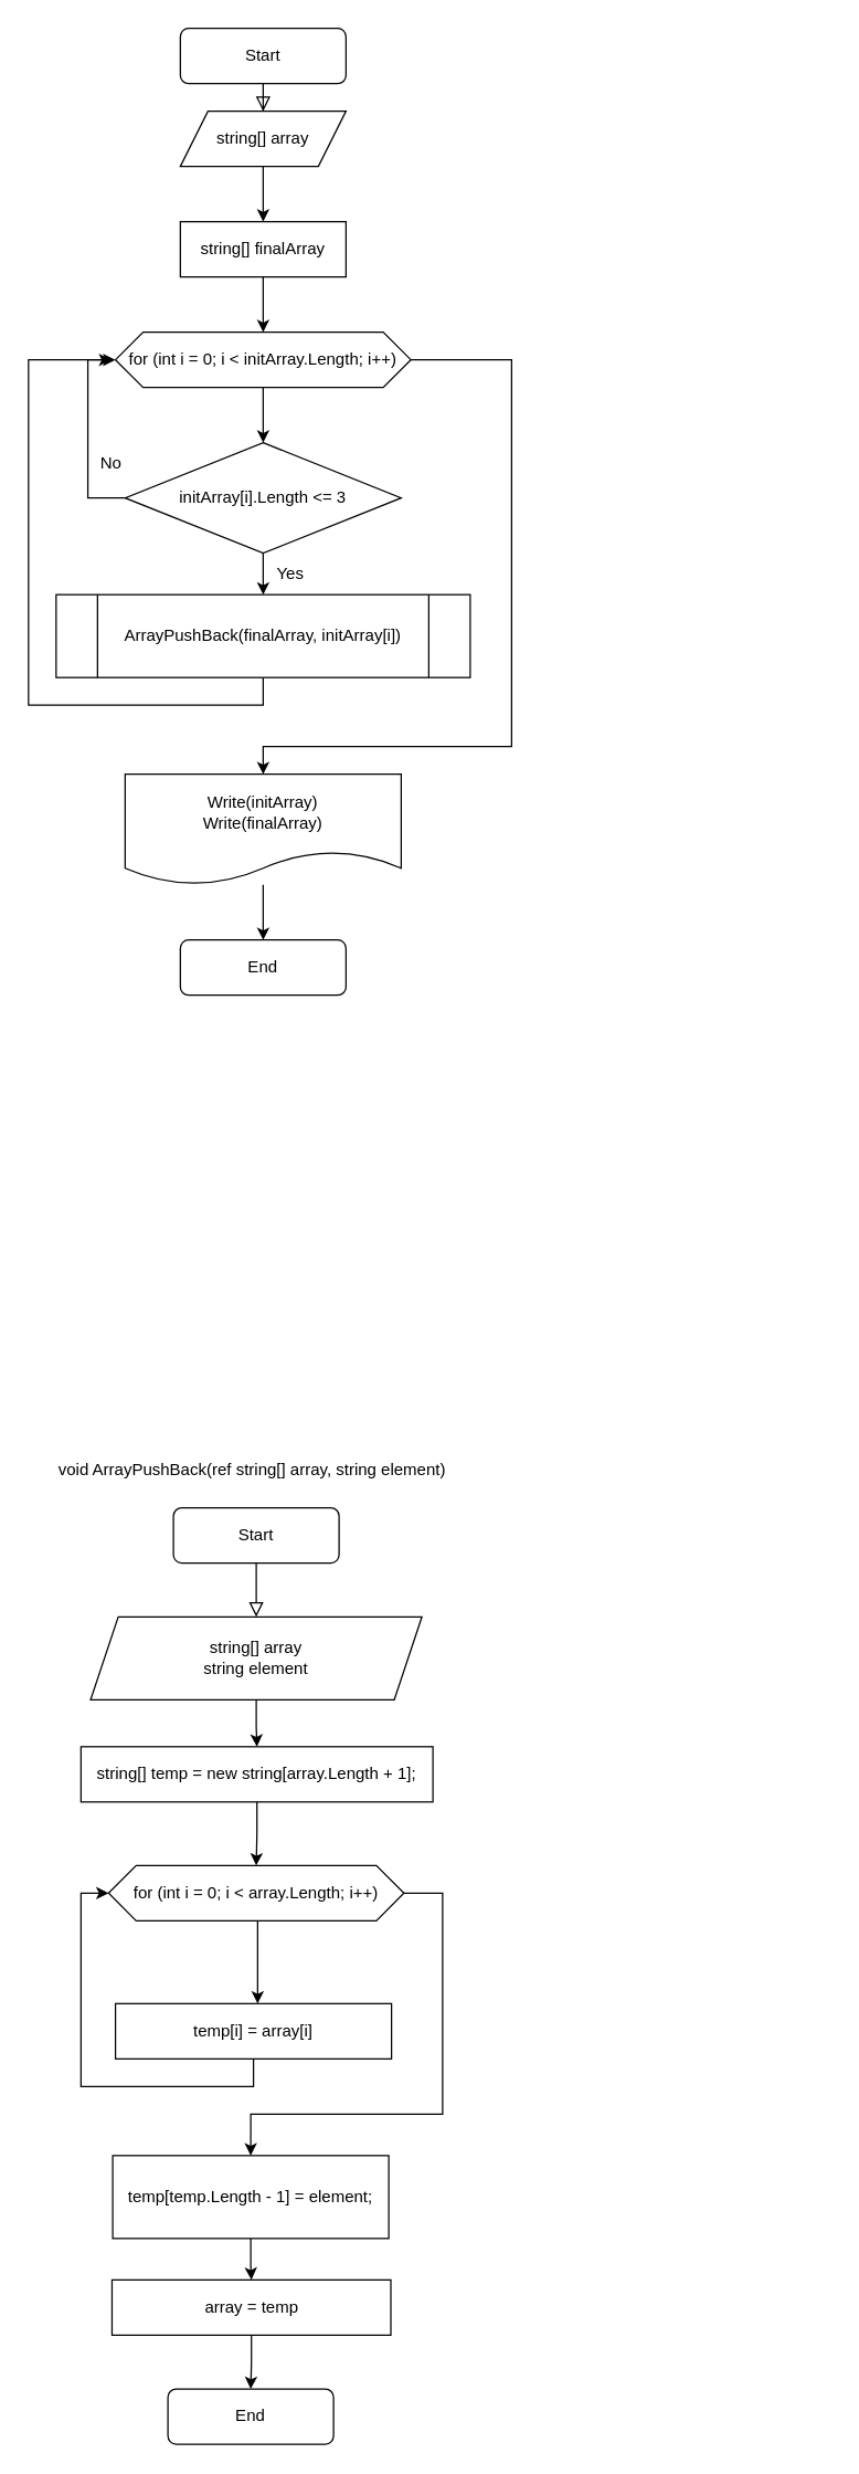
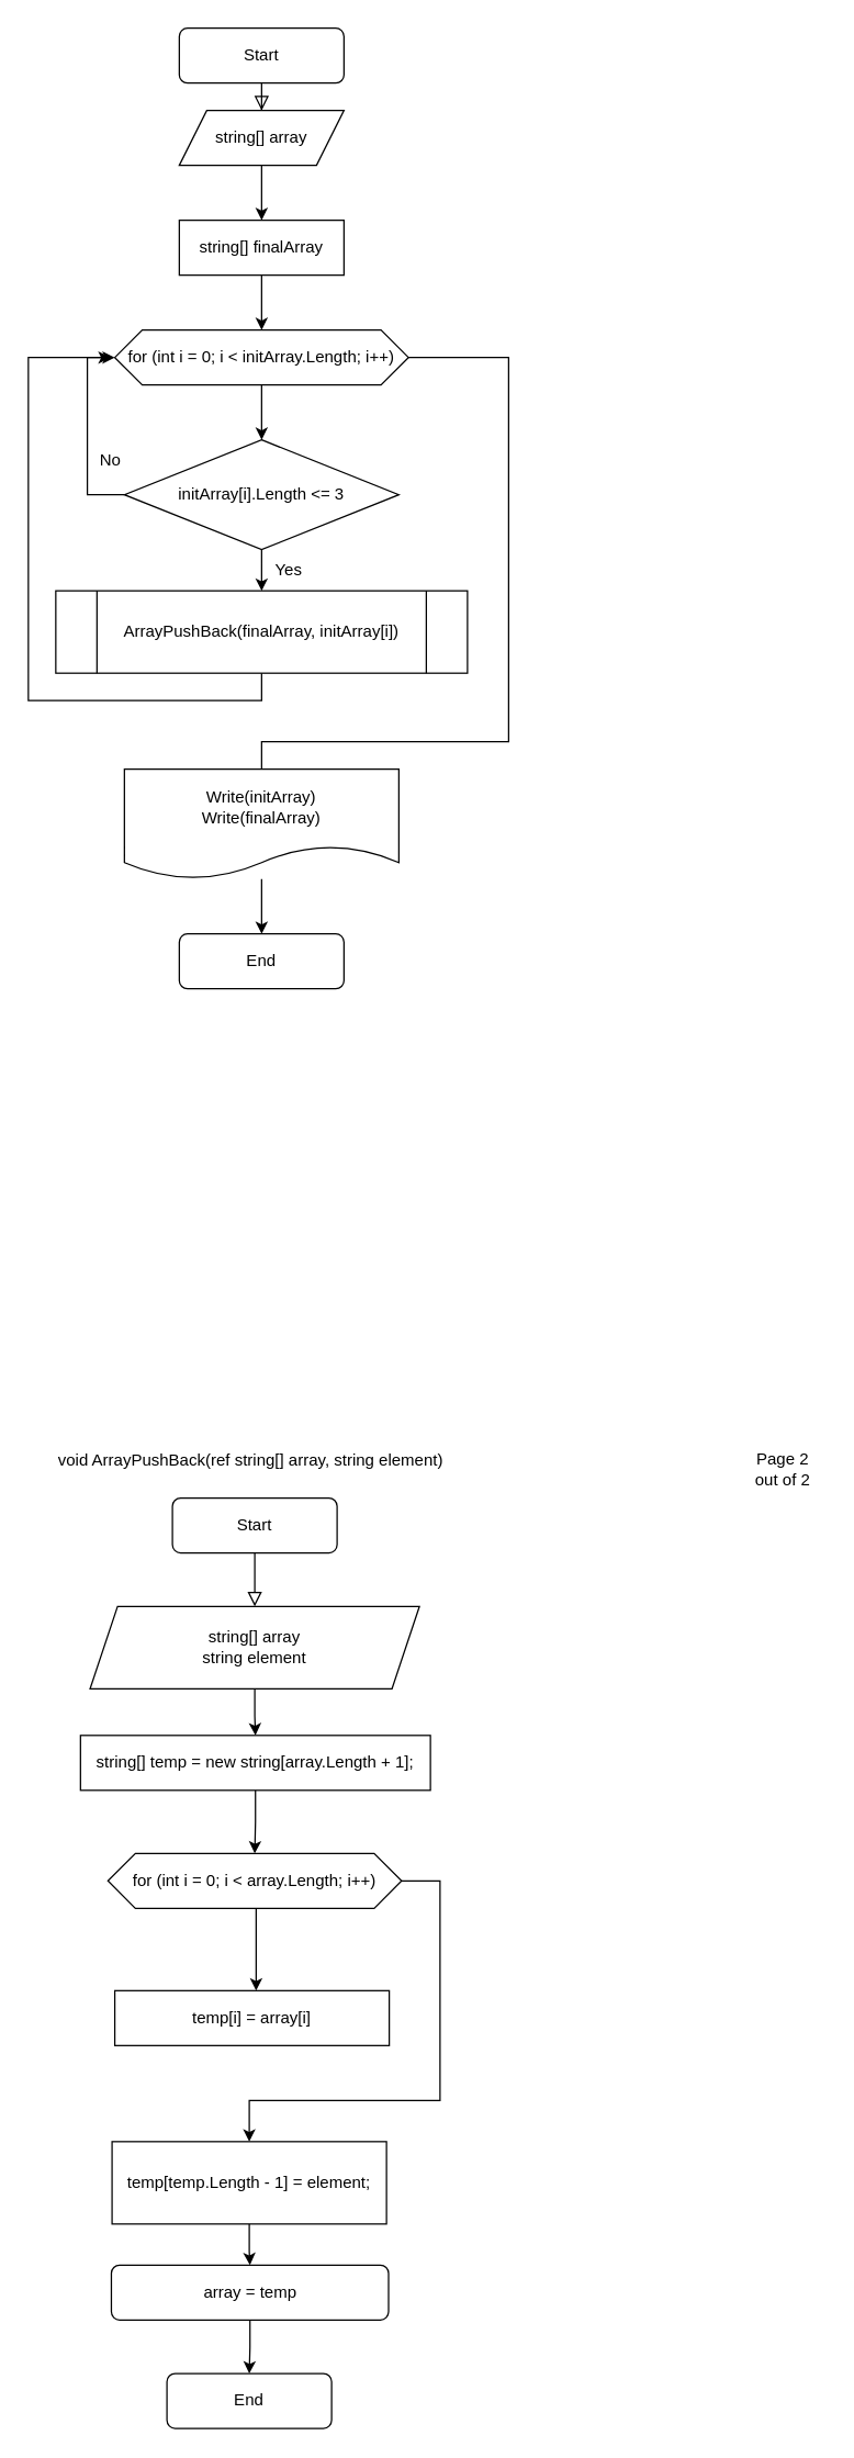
  <mxCell id="0" />
  <mxCell id="1" parent="0" />
  <mxCell id="2" value="" style="rounded=0;html=1;jettySize=auto;orthogonalLoop=1;fontSize=11;endArrow=block;endFill=0;endSize=8;strokeWidth=1;shadow=0;labelBackgroundColor=none;edgeStyle=orthogonalEdgeStyle;entryX=0.5;entryY=0;entryDx=0;entryDy=0;" parent="1" source="3" target="7" edge="1"><mxGeometry relative="1" as="geometry" /></mxCell>
  <mxCell id="3" value="Start" style="rounded=1;whiteSpace=wrap;html=1;fontSize=12;glass=0;strokeWidth=1;shadow=0;" parent="1" vertex="1"><mxGeometry x="130" y="20" width="120" height="40" as="geometry" /></mxCell>
  <mxCell id="4" value="" style="edgeStyle=orthogonalEdgeStyle;rounded=0;orthogonalLoop=1;jettySize=auto;html=1;" edge="1" parent="1" source="5" target="10"><mxGeometry relative="1" as="geometry" /></mxCell>
  <mxCell id="5" value="string[] finalArray" style="rounded=0;whiteSpace=wrap;html=1;" vertex="1" parent="1"><mxGeometry x="130" y="160" width="120" height="40" as="geometry" /></mxCell>
  <mxCell id="6" value="" style="edgeStyle=orthogonalEdgeStyle;rounded=0;orthogonalLoop=1;jettySize=auto;html=1;" edge="1" parent="1" source="7" target="5"><mxGeometry relative="1" as="geometry" /></mxCell>
  <mxCell id="7" value="string[] array" style="shape=parallelogram;perimeter=parallelogramPerimeter;whiteSpace=wrap;html=1;fixedSize=1;" vertex="1" parent="1"><mxGeometry x="130" y="80" width="120" height="40" as="geometry" /></mxCell>
  <mxCell id="8" value="" style="edgeStyle=orthogonalEdgeStyle;rounded=0;orthogonalLoop=1;jettySize=auto;html=1;" edge="1" parent="1" source="10" target="13"><mxGeometry relative="1" as="geometry" /></mxCell>
- <mxCell id="9" value="" style="edgeStyle=orthogonalEdgeStyle;rounded=0;orthogonalLoop=1;jettySize=auto;html=1;" edge="1" parent="1" source="10" target="19"><mxGeometry relative="1" as="geometry"><Array as="points"><mxPoint x="370" y="260" /><mxPoint x="370" y="540" /><mxPoint x="190" y="540" /></Array></mxGeometry></mxCell>
+ <mxCell id="9" value="" style="edgeStyle=orthogonalEdgeStyle;rounded=0;orthogonalLoop=1;jettySize=auto;html=1;endArrow=none;" edge="1" parent="1" source="10" target="19"><mxGeometry relative="1" as="geometry"><Array as="points"><mxPoint x="370" y="260" /><mxPoint x="370" y="540" /><mxPoint x="190" y="540" /></Array></mxGeometry></mxCell>
  <mxCell id="10" value="for (int i = 0; i &amp;lt; initArray.Length; i++)" style="shape=hexagon;perimeter=hexagonPerimeter2;whiteSpace=wrap;html=1;fixedSize=1;" vertex="1" parent="1"><mxGeometry x="83" y="240" width="214" height="40" as="geometry" /></mxCell>
  <mxCell id="11" value="" style="edgeStyle=orthogonalEdgeStyle;rounded=0;orthogonalLoop=1;jettySize=auto;html=1;" edge="1" parent="1" source="13" target="15"><mxGeometry relative="1" as="geometry" /></mxCell>
  <mxCell id="12" value="" style="edgeStyle=orthogonalEdgeStyle;rounded=0;orthogonalLoop=1;jettySize=auto;html=1;entryX=0;entryY=0.5;entryDx=0;entryDy=0;exitX=0;exitY=0.5;exitDx=0;exitDy=0;" edge="1" parent="1" source="13" target="10"><mxGeometry relative="1" as="geometry" /></mxCell>
  <mxCell id="13" value="initArray[i].Length &amp;lt;= 3" style="rhombus;whiteSpace=wrap;html=1;" vertex="1" parent="1"><mxGeometry x="90" y="320" width="200" height="80" as="geometry" /></mxCell>
  <mxCell id="14" value="" style="edgeStyle=orthogonalEdgeStyle;rounded=0;orthogonalLoop=1;jettySize=auto;html=1;exitX=0.5;exitY=1;exitDx=0;exitDy=0;" edge="1" parent="1" source="15"><mxGeometry relative="1" as="geometry"><mxPoint x="80" y="260" as="targetPoint" /><Array as="points"><mxPoint x="190" y="510" /><mxPoint x="20" y="510" /><mxPoint x="20" y="260" /></Array></mxGeometry></mxCell>
  <mxCell id="15" value="ArrayPushBack(finalArray, initArray[i])" style="shape=process;whiteSpace=wrap;html=1;backgroundOutline=1;" vertex="1" parent="1"><mxGeometry x="40" y="430" width="300" height="60" as="geometry" /></mxCell>
  <mxCell id="16" value="Yes" style="text;html=1;strokeColor=none;fillColor=none;align=center;verticalAlign=middle;whiteSpace=wrap;rounded=0;" vertex="1" parent="1"><mxGeometry x="180" y="400" width="60" height="30" as="geometry" /></mxCell>
  <mxCell id="17" value="No" style="text;html=1;strokeColor=none;fillColor=none;align=center;verticalAlign=middle;whiteSpace=wrap;rounded=0;" vertex="1" parent="1"><mxGeometry x="50" y="320" width="60" height="30" as="geometry" /></mxCell>
  <mxCell id="18" value="" style="edgeStyle=orthogonalEdgeStyle;rounded=0;orthogonalLoop=1;jettySize=auto;html=1;" edge="1" parent="1" source="19" target="20"><mxGeometry relative="1" as="geometry" /></mxCell>
  <mxCell id="19" value="Write(initArray)&lt;br&gt;Write(finalArray)" style="shape=document;whiteSpace=wrap;html=1;boundedLbl=1;" vertex="1" parent="1"><mxGeometry x="90" y="560" width="200" height="80" as="geometry" /></mxCell>
  <mxCell id="20" value="End" style="rounded=1;whiteSpace=wrap;html=1;" vertex="1" parent="1"><mxGeometry x="130" y="680" width="120" height="40" as="geometry" /></mxCell>
  <mxCell id="21" value="" style="rounded=0;html=1;jettySize=auto;orthogonalLoop=1;fontSize=11;endArrow=block;endFill=0;endSize=8;strokeWidth=1;shadow=0;labelBackgroundColor=none;edgeStyle=orthogonalEdgeStyle;entryX=0.5;entryY=0;entryDx=0;entryDy=0;" edge="1" parent="1" source="22" target="26"><mxGeometry relative="1" as="geometry" /></mxCell>
  <mxCell id="22" value="Start" style="rounded=1;whiteSpace=wrap;html=1;fontSize=12;glass=0;strokeWidth=1;shadow=0;" vertex="1" parent="1"><mxGeometry x="125" y="1091" width="120" height="40" as="geometry" /></mxCell>
  <mxCell id="23" value="" style="edgeStyle=orthogonalEdgeStyle;rounded=0;orthogonalLoop=1;jettySize=auto;html=1;" edge="1" parent="1" source="24" target="29"><mxGeometry relative="1" as="geometry" /></mxCell>
  <mxCell id="24" value="string[] temp = new string[array.Length + 1];" style="rounded=0;whiteSpace=wrap;html=1;" vertex="1" parent="1"><mxGeometry x="58" y="1264" width="255" height="40" as="geometry" /></mxCell>
  <mxCell id="25" value="" style="edgeStyle=orthogonalEdgeStyle;rounded=0;orthogonalLoop=1;jettySize=auto;html=1;" edge="1" parent="1" source="26" target="24"><mxGeometry relative="1" as="geometry" /></mxCell>
  <mxCell id="26" value="string[] array&lt;br&gt;string element" style="shape=parallelogram;perimeter=parallelogramPerimeter;whiteSpace=wrap;html=1;fixedSize=1;" vertex="1" parent="1"><mxGeometry x="65" y="1170" width="240" height="60" as="geometry" /></mxCell>
  <mxCell id="27" value="" style="edgeStyle=orthogonalEdgeStyle;rounded=0;orthogonalLoop=1;jettySize=auto;html=1;entryX=0.5;entryY=0;entryDx=0;entryDy=0;" edge="1" parent="1"><mxGeometry relative="1" as="geometry"><mxPoint x="191" y="1390" as="sourcePoint" /><mxPoint x="186" y="1450" as="targetPoint" /><Array as="points"><mxPoint x="186" y="1390" /></Array></mxGeometry></mxCell>
  <mxCell id="28" value="" style="edgeStyle=orthogonalEdgeStyle;rounded=0;orthogonalLoop=1;jettySize=auto;html=1;entryX=0.5;entryY=0;entryDx=0;entryDy=0;" edge="1" parent="1" source="29" target="36"><mxGeometry relative="1" as="geometry"><Array as="points"><mxPoint x="320" y="1370" /><mxPoint x="320" y="1530" /><mxPoint x="181" y="1530" /></Array></mxGeometry></mxCell>
  <mxCell id="29" value="for (int i = 0; i &amp;lt; array.Length; i++)" style="shape=hexagon;perimeter=hexagonPerimeter2;whiteSpace=wrap;html=1;fixedSize=1;" vertex="1" parent="1"><mxGeometry x="78" y="1350" width="214" height="40" as="geometry" /></mxCell>
  <mxCell id="30" value="End" style="rounded=1;whiteSpace=wrap;html=1;" vertex="1" parent="1"><mxGeometry x="121" y="1729" width="120" height="40" as="geometry" /></mxCell>
  <mxCell id="31" value="void ArrayPushBack(ref string[] array, string element)" style="text;whiteSpace=wrap;html=1;" vertex="1" parent="1"><mxGeometry x="40" y="1050" width="310" height="40" as="geometry" /></mxCell>
- <mxCell id="33" value="" style="edgeStyle=orthogonalEdgeStyle;rounded=0;orthogonalLoop=1;jettySize=auto;html=1;entryX=0;entryY=0.5;entryDx=0;entryDy=0;" edge="1" parent="1" source="34" target="29"><mxGeometry relative="1" as="geometry"><Array as="points"><mxPoint x="183" y="1510" /><mxPoint x="58" y="1510" /><mxPoint x="58" y="1370" /></Array></mxGeometry></mxCell>
+ <mxCell id="32" value="Page 2 out of 2" style="text;html=1;strokeColor=none;fillColor=none;align=center;verticalAlign=middle;whiteSpace=wrap;rounded=0;" vertex="1" parent="1"><mxGeometry x="540" y="1055" width="60" height="30" as="geometry" /></mxCell>
  <mxCell id="34" value="temp[i] = array[i]" style="rounded=0;whiteSpace=wrap;html=1;" vertex="1" parent="1"><mxGeometry x="83" y="1450" width="200" height="40" as="geometry" /></mxCell>
  <mxCell id="35" value="" style="edgeStyle=orthogonalEdgeStyle;rounded=0;orthogonalLoop=1;jettySize=auto;html=1;" edge="1" parent="1" source="36" target="38"><mxGeometry relative="1" as="geometry" /></mxCell>
  <mxCell id="36" value="temp[temp.Length - 1] = element;" style="rounded=0;whiteSpace=wrap;html=1;" vertex="1" parent="1"><mxGeometry x="81" y="1560" width="200" height="60" as="geometry" /></mxCell>
  <mxCell id="37" value="" style="edgeStyle=orthogonalEdgeStyle;rounded=0;orthogonalLoop=1;jettySize=auto;html=1;" edge="1" parent="1" source="38" target="30"><mxGeometry relative="1" as="geometry" /></mxCell>
- <mxCell id="38" value="array = temp" style="rounded=0;whiteSpace=wrap;html=1;" vertex="1" parent="1"><mxGeometry x="80.5" y="1650" width="202" height="40" as="geometry" /></mxCell>
+ <mxCell id="38" value="array = temp" style="whiteSpace=wrap;html=1;rounded=1;" vertex="1" parent="1"><mxGeometry x="80.5" y="1650" width="202" height="40" as="geometry" /></mxCell>
